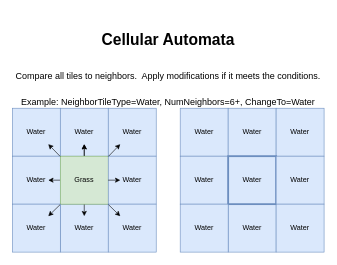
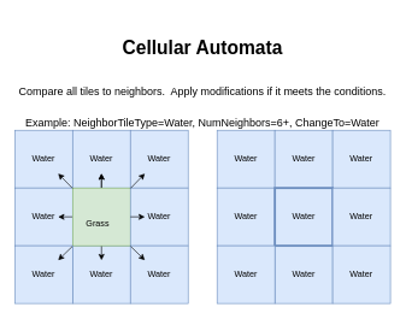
  <mxCell id="0" />
  <mxCell id="1" parent="0" />
  <mxCell id="2" value="" style="whiteSpace=wrap;html=1;aspect=fixed;fillColor=#dae8fc;strokeColor=#6c8ebf;" vertex="1" parent="1"><mxGeometry x="100" y="340" width="80" height="80" as="geometry" /></mxCell>
  <mxCell id="3" value="" style="whiteSpace=wrap;html=1;aspect=fixed;fillColor=#dae8fc;strokeColor=#6c8ebf;" vertex="1" parent="1"><mxGeometry x="20" y="180" width="80" height="80" as="geometry" /></mxCell>
  <mxCell id="4" value="" style="whiteSpace=wrap;html=1;aspect=fixed;fillColor=#dae8fc;strokeColor=#6c8ebf;" vertex="1" parent="1"><mxGeometry x="100" y="180" width="80" height="80" as="geometry" /></mxCell>
  <mxCell id="5" value="" style="whiteSpace=wrap;html=1;aspect=fixed;fillColor=#dae8fc;strokeColor=#6c8ebf;" vertex="1" parent="1"><mxGeometry x="180" y="180" width="80" height="80" as="geometry" /></mxCell>
  <mxCell id="6" value="" style="whiteSpace=wrap;html=1;aspect=fixed;fillColor=#dae8fc;strokeColor=#6c8ebf;" vertex="1" parent="1"><mxGeometry x="20" y="260" width="80" height="80" as="geometry" /></mxCell>
  <mxCell id="7" style="edgeStyle=orthogonalEdgeStyle;rounded=0;orthogonalLoop=1;jettySize=auto;html=1;exitX=0.5;exitY=0;exitDx=0;exitDy=0;" edge="1" parent="1" source="11"><mxGeometry relative="1" as="geometry"><mxPoint x="140" y="240" as="targetPoint" /></mxGeometry></mxCell>
  <mxCell id="8" style="edgeStyle=orthogonalEdgeStyle;rounded=0;orthogonalLoop=1;jettySize=auto;html=1;exitX=0;exitY=0.5;exitDx=0;exitDy=0;" edge="1" parent="1" source="11"><mxGeometry relative="1" as="geometry"><mxPoint x="80" y="300" as="targetPoint" /></mxGeometry></mxCell>
  <mxCell id="9" style="edgeStyle=orthogonalEdgeStyle;rounded=0;orthogonalLoop=1;jettySize=auto;html=1;exitX=0.5;exitY=1;exitDx=0;exitDy=0;" edge="1" parent="1" source="11"><mxGeometry relative="1" as="geometry"><mxPoint x="140" y="360" as="targetPoint" /></mxGeometry></mxCell>
  <mxCell id="10" style="edgeStyle=orthogonalEdgeStyle;rounded=0;orthogonalLoop=1;jettySize=auto;html=1;" edge="1" parent="1" source="11"><mxGeometry relative="1" as="geometry"><mxPoint x="140" y="240" as="targetPoint" /></mxGeometry></mxCell>
  <mxCell id="11" value="" style="whiteSpace=wrap;html=1;aspect=fixed;fillColor=#d5e8d4;strokeColor=#82b366;" vertex="1" parent="1"><mxGeometry x="100" y="260" width="80" height="80" as="geometry" /></mxCell>
  <mxCell id="12" value="" style="whiteSpace=wrap;html=1;aspect=fixed;fillColor=#dae8fc;strokeColor=#6c8ebf;" vertex="1" parent="1"><mxGeometry x="180" y="260" width="80" height="80" as="geometry" /></mxCell>
  <mxCell id="13" value="" style="whiteSpace=wrap;html=1;aspect=fixed;fillColor=#dae8fc;strokeColor=#6c8ebf;" vertex="1" parent="1"><mxGeometry x="20" y="340" width="80" height="80" as="geometry" /></mxCell>
  <mxCell id="14" value="" style="whiteSpace=wrap;html=1;aspect=fixed;fillColor=#dae8fc;strokeColor=#6c8ebf;" vertex="1" parent="1"><mxGeometry x="180" y="340" width="80" height="80" as="geometry" /></mxCell>
  <mxCell id="15" style="edgeStyle=orthogonalEdgeStyle;rounded=0;orthogonalLoop=1;jettySize=auto;html=1;exitX=1;exitY=0.5;exitDx=0;exitDy=0;" edge="1" parent="1" source="11"><mxGeometry relative="1" as="geometry"><mxPoint x="200" y="300" as="targetPoint" /></mxGeometry></mxCell>
  <mxCell id="16" value="" style="endArrow=classic;html=1;exitX=-0.004;exitY=0.003;exitDx=0;exitDy=0;exitPerimeter=0;entryX=0.75;entryY=0.75;entryDx=0;entryDy=0;entryPerimeter=0;" edge="1" parent="1" source="11" target="3"><mxGeometry width="50" height="50" relative="1" as="geometry"><mxPoint x="20" y="490" as="sourcePoint" /><mxPoint x="90" y="250" as="targetPoint" /></mxGeometry></mxCell>
  <mxCell id="17" value="" style="endArrow=classic;html=1;exitX=-0.004;exitY=1.011;exitDx=0;exitDy=0;exitPerimeter=0;entryX=0.75;entryY=0.25;entryDx=0;entryDy=0;entryPerimeter=0;" edge="1" parent="1" source="11" target="13"><mxGeometry width="50" height="50" relative="1" as="geometry"><mxPoint x="109.68" y="270.24" as="sourcePoint" /><mxPoint x="90" y="250" as="targetPoint" /></mxGeometry></mxCell>
  <mxCell id="18" value="" style="endArrow=classic;html=1;exitX=1.005;exitY=0.003;exitDx=0;exitDy=0;exitPerimeter=0;entryX=0.25;entryY=0.75;entryDx=0;entryDy=0;entryPerimeter=0;" edge="1" parent="1" source="11" target="5"><mxGeometry width="50" height="50" relative="1" as="geometry"><mxPoint x="20" y="490" as="sourcePoint" /><mxPoint x="70" y="440" as="targetPoint" /></mxGeometry></mxCell>
  <mxCell id="19" value="" style="endArrow=classic;html=1;exitX=1.005;exitY=1.011;exitDx=0;exitDy=0;exitPerimeter=0;entryX=0.25;entryY=0.25;entryDx=0;entryDy=0;entryPerimeter=0;" edge="1" parent="1" source="11" target="14"><mxGeometry width="50" height="50" relative="1" as="geometry"><mxPoint x="20" y="490" as="sourcePoint" /><mxPoint x="70" y="440" as="targetPoint" /></mxGeometry></mxCell>
  <mxCell id="20" value="Water" style="text;html=1;strokeColor=none;fillColor=none;align=center;verticalAlign=middle;whiteSpace=wrap;rounded=0;" vertex="1" parent="1"><mxGeometry x="40" y="210" width="40" height="20" as="geometry" /></mxCell>
  <mxCell id="21" value="Water" style="text;html=1;strokeColor=none;fillColor=none;align=center;verticalAlign=middle;whiteSpace=wrap;rounded=0;" vertex="1" parent="1"><mxGeometry x="120" y="210" width="40" height="20" as="geometry" /></mxCell>
  <mxCell id="22" value="Water" style="text;html=1;strokeColor=none;fillColor=none;align=center;verticalAlign=middle;whiteSpace=wrap;rounded=0;" vertex="1" parent="1"><mxGeometry x="200" y="210" width="40" height="20" as="geometry" /></mxCell>
  <mxCell id="23" value="Water" style="text;html=1;strokeColor=none;fillColor=none;align=center;verticalAlign=middle;whiteSpace=wrap;rounded=0;" vertex="1" parent="1"><mxGeometry x="40" y="290" width="40" height="20" as="geometry" /></mxCell>
  <mxCell id="24" value="Water" style="text;html=1;strokeColor=none;fillColor=none;align=center;verticalAlign=middle;whiteSpace=wrap;rounded=0;" vertex="1" parent="1"><mxGeometry x="200" y="290" width="40" height="20" as="geometry" /></mxCell>
  <mxCell id="25" value="Water" style="text;html=1;strokeColor=none;fillColor=none;align=center;verticalAlign=middle;whiteSpace=wrap;rounded=0;" vertex="1" parent="1"><mxGeometry x="40" y="370" width="40" height="20" as="geometry" /></mxCell>
  <mxCell id="26" value="Water" style="text;html=1;strokeColor=none;fillColor=none;align=center;verticalAlign=middle;whiteSpace=wrap;rounded=0;" vertex="1" parent="1"><mxGeometry x="120" y="370" width="40" height="20" as="geometry" /></mxCell>
  <mxCell id="27" value="Water" style="text;html=1;strokeColor=none;fillColor=none;align=center;verticalAlign=middle;whiteSpace=wrap;rounded=0;" vertex="1" parent="1"><mxGeometry x="200" y="370" width="40" height="20" as="geometry" /></mxCell>
- <mxCell id="28" value="Grass" style="text;html=1;strokeColor=none;fillColor=none;align=center;verticalAlign=middle;whiteSpace=wrap;rounded=0;" vertex="1" parent="1"><mxGeometry x="120" y="290" width="40" height="20" as="geometry" /></mxCell>
+ <mxCell id="28" value="Grass" style="text;html=1;strokeColor=none;fillColor=none;align=center;verticalAlign=middle;whiteSpace=wrap;rounded=0;" vertex="1" parent="1"><mxGeometry x="115" y="300" width="40" height="20" as="geometry" /></mxCell>
  <mxCell id="29" value="&lt;h1&gt;&lt;font style=&quot;font-size: 26px ; line-height: 120%&quot;&gt;Cellular Automata&lt;/font&gt;&lt;/h1&gt;&lt;p&gt;&lt;font style=&quot;font-size: 15px&quot;&gt;Compare all tiles to neighbors.&amp;nbsp; Apply modifications if it meets the conditions.&lt;/font&gt;&lt;/p&gt;&lt;p&gt;&lt;font style=&quot;font-size: 15px&quot;&gt;Example: NeighborTileType=Water, NumNeighbors=6+, ChangeTo=Water&lt;/font&gt;&lt;/p&gt;" style="text;html=1;strokeColor=none;fillColor=none;spacing=5;spacingTop=-20;whiteSpace=wrap;overflow=hidden;rounded=0;fontSize=20;align=center;" vertex="1" parent="1"><mxGeometry x="20" y="20" width="520" height="160" as="geometry" /></mxCell>
  <mxCell id="30" value="" style="whiteSpace=wrap;html=1;aspect=fixed;fillColor=#dae8fc;strokeColor=#6c8ebf;" vertex="1" parent="1"><mxGeometry x="380" y="340" width="80" height="80" as="geometry" /></mxCell>
  <mxCell id="31" value="" style="whiteSpace=wrap;html=1;aspect=fixed;fillColor=#dae8fc;strokeColor=#6c8ebf;" vertex="1" parent="1"><mxGeometry x="300" y="180" width="80" height="80" as="geometry" /></mxCell>
  <mxCell id="32" value="" style="whiteSpace=wrap;html=1;aspect=fixed;fillColor=#dae8fc;strokeColor=#6c8ebf;" vertex="1" parent="1"><mxGeometry x="380" y="180" width="80" height="80" as="geometry" /></mxCell>
  <mxCell id="33" value="" style="whiteSpace=wrap;html=1;aspect=fixed;fillColor=#dae8fc;strokeColor=#6c8ebf;" vertex="1" parent="1"><mxGeometry x="460" y="180" width="80" height="80" as="geometry" /></mxCell>
  <mxCell id="34" value="" style="whiteSpace=wrap;html=1;aspect=fixed;fillColor=#dae8fc;strokeColor=#6c8ebf;" vertex="1" parent="1"><mxGeometry x="300" y="260" width="80" height="80" as="geometry" /></mxCell>
  <mxCell id="35" value="" style="whiteSpace=wrap;html=1;aspect=fixed;fillColor=#dae8fc;strokeColor=#6c8ebf;strokeWidth=3;" vertex="1" parent="1"><mxGeometry x="380" y="260" width="80" height="80" as="geometry" /></mxCell>
  <mxCell id="36" value="" style="whiteSpace=wrap;html=1;aspect=fixed;fillColor=#dae8fc;strokeColor=#6c8ebf;" vertex="1" parent="1"><mxGeometry x="460" y="260" width="80" height="80" as="geometry" /></mxCell>
  <mxCell id="37" value="" style="whiteSpace=wrap;html=1;aspect=fixed;fillColor=#dae8fc;strokeColor=#6c8ebf;" vertex="1" parent="1"><mxGeometry x="300" y="340" width="80" height="80" as="geometry" /></mxCell>
  <mxCell id="38" value="" style="whiteSpace=wrap;html=1;aspect=fixed;fillColor=#dae8fc;strokeColor=#6c8ebf;" vertex="1" parent="1"><mxGeometry x="460" y="340" width="80" height="80" as="geometry" /></mxCell>
  <mxCell id="39" value="Water" style="text;html=1;strokeColor=none;fillColor=none;align=center;verticalAlign=middle;whiteSpace=wrap;rounded=0;" vertex="1" parent="1"><mxGeometry x="320" y="210" width="40" height="20" as="geometry" /></mxCell>
  <mxCell id="40" value="Water" style="text;html=1;strokeColor=none;fillColor=none;align=center;verticalAlign=middle;whiteSpace=wrap;rounded=0;" vertex="1" parent="1"><mxGeometry x="400" y="210" width="40" height="20" as="geometry" /></mxCell>
  <mxCell id="41" value="Water" style="text;html=1;strokeColor=none;fillColor=none;align=center;verticalAlign=middle;whiteSpace=wrap;rounded=0;" vertex="1" parent="1"><mxGeometry x="480" y="210" width="40" height="20" as="geometry" /></mxCell>
  <mxCell id="42" value="Water" style="text;html=1;strokeColor=none;fillColor=none;align=center;verticalAlign=middle;whiteSpace=wrap;rounded=0;" vertex="1" parent="1"><mxGeometry x="320" y="290" width="40" height="20" as="geometry" /></mxCell>
  <mxCell id="43" value="Water" style="text;html=1;strokeColor=none;fillColor=none;align=center;verticalAlign=middle;whiteSpace=wrap;rounded=0;" vertex="1" parent="1"><mxGeometry x="480" y="290" width="40" height="20" as="geometry" /></mxCell>
  <mxCell id="44" value="Water" style="text;html=1;strokeColor=none;fillColor=none;align=center;verticalAlign=middle;whiteSpace=wrap;rounded=0;" vertex="1" parent="1"><mxGeometry x="320" y="370" width="40" height="20" as="geometry" /></mxCell>
  <mxCell id="45" value="Water" style="text;html=1;strokeColor=none;fillColor=none;align=center;verticalAlign=middle;whiteSpace=wrap;rounded=0;" vertex="1" parent="1"><mxGeometry x="400" y="370" width="40" height="20" as="geometry" /></mxCell>
  <mxCell id="46" value="Water" style="text;html=1;strokeColor=none;fillColor=none;align=center;verticalAlign=middle;whiteSpace=wrap;rounded=0;" vertex="1" parent="1"><mxGeometry x="480" y="370" width="40" height="20" as="geometry" /></mxCell>
  <mxCell id="47" value="Water" style="text;html=1;strokeColor=none;fillColor=none;align=center;verticalAlign=middle;whiteSpace=wrap;rounded=0;" vertex="1" parent="1"><mxGeometry x="400" y="290" width="40" height="20" as="geometry" /></mxCell>
